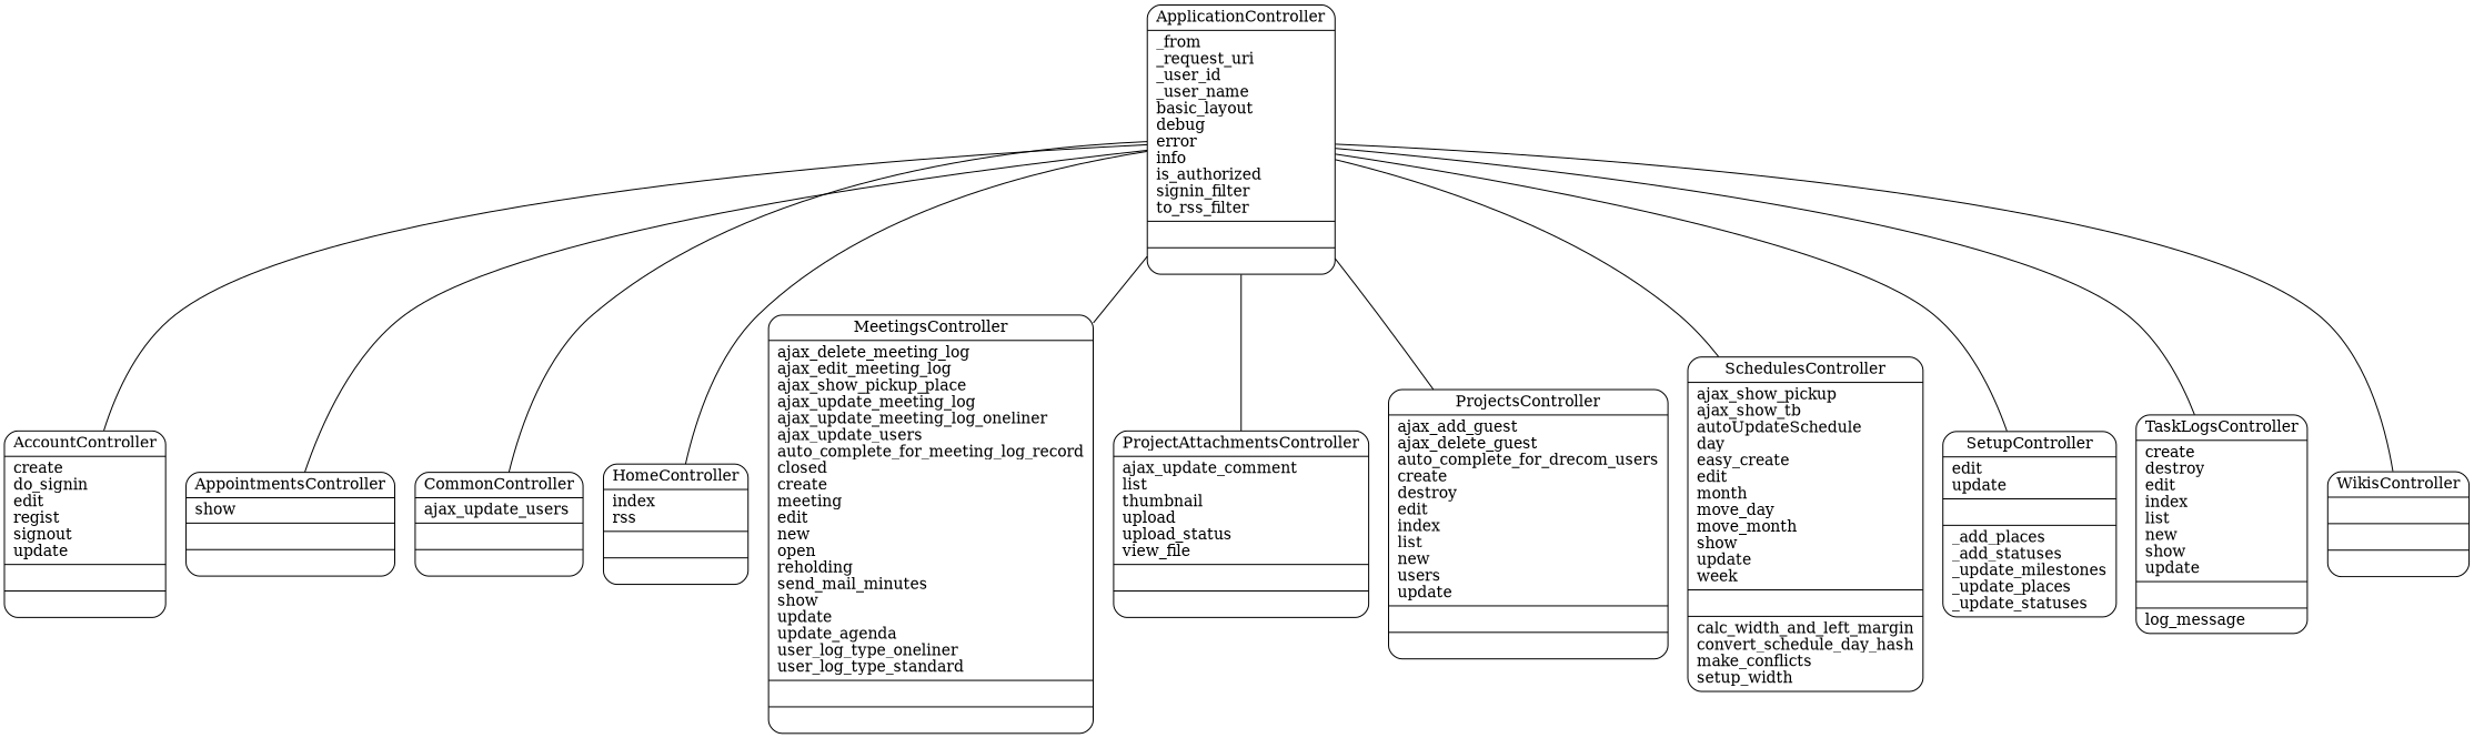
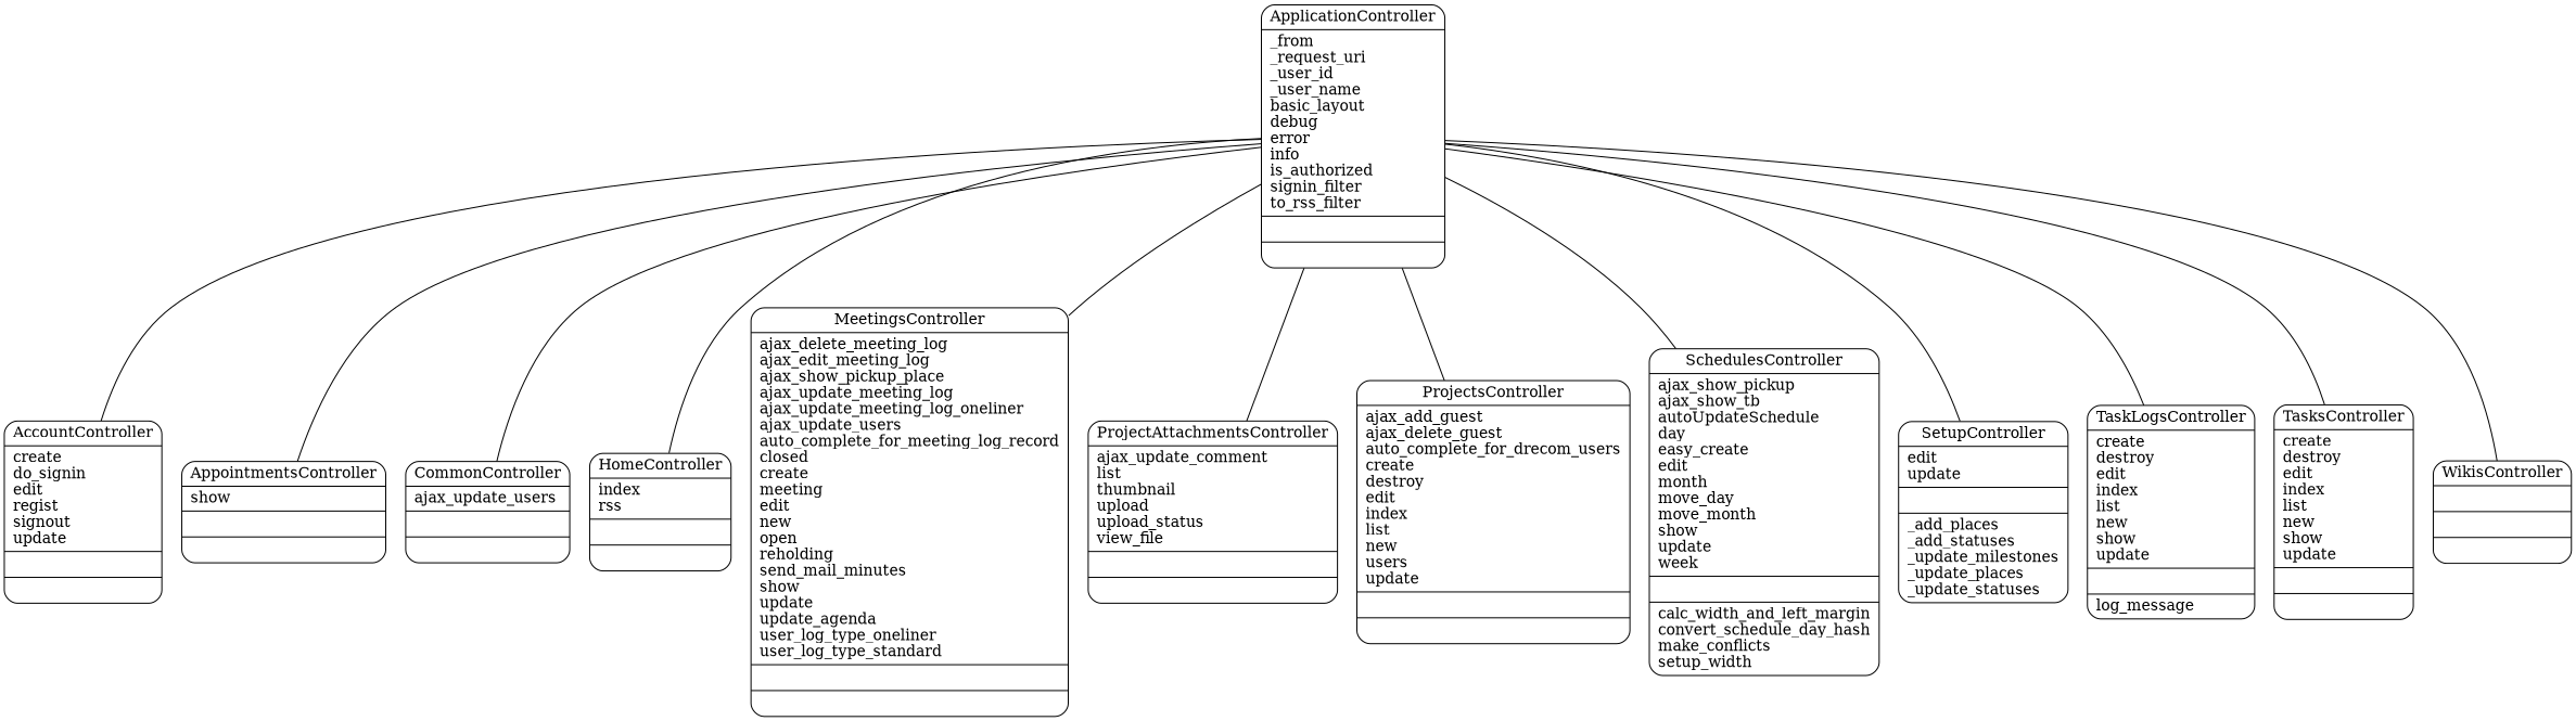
  digraph {
    splines=true
    node [shape=Mrecord]
    edge [arrowhead=none arrowtail=onormal]
    n1 [label="{AccountController|create\ldo_signin\ledit\lregist\lsignout\lupdate\l|\l|\l}"]
    n2 [label="{AppointmentsController|show\l|\l|\l}"]
    n3 [label="{CommonController|ajax_update_users\l|\l|\l}"]
    n4 [label="{HomeController|index\lrss\l|\l|\l}"]
    n5 [label="{MeetingsController|ajax_delete_meeting_log\lajax_edit_meeting_log\lajax_show_pickup_place\lajax_update_meeting_log\lajax_update_meeting_log_oneliner\lajax_update_users\lauto_complete_for_meeting_log_record\lclosed\lcreate\lmeeting\ledit\lnew\lopen\lreholding\lsend_mail_minutes\lshow\lupdate\lupdate_agenda\luser_log_type_oneliner\luser_log_type_standard\l|\l|\l}"]
    n6 [label="{ProjectAttachmentsController|ajax_update_comment\llist\lthumbnail\lupload\lupload_status\lview_file\l|\l|\l}"]
    n7 [label="{ProjectsController|ajax_add_guest\lajax_delete_guest\lauto_complete_for_drecom_users\lcreate\ldestroy\ledit\lindex\llist\lnew\lusers\lupdate\l|\l|\l}"]
    n8 [label="{SchedulesController|ajax_show_pickup\lajax_show_tb\lautoUpdateSchedule\lday\leasy_create\ledit\lmonth\lmove_day\lmove_month\lshow\lupdate\lweek\l|\l|calc_width_and_left_margin\lconvert_schedule_day_hash\lmake_conflicts\lsetup_width\l}"]
    n9 [label="{SetupController|edit\lupdate\l|\l|_add_places\l_add_statuses\l_update_milestones\l_update_places\l_update_statuses\l}"]
    n10 [label="{TaskLogsController|create\ldestroy\ledit\lindex\llist\lnew\lshow\lupdate\l|\l|log_message\l}"]
+   n11 [label="{TasksController|create\ldestroy\ledit\lindex\llist\lnew\lshow\lupdate\l|\l|\l}"]
    n12 [label="{WikisController|\l|\l|\l}"]
    n13 [label="{ApplicationController|_from\l_request_uri\l_user_id\l_user_name\lbasic_layout\ldebug\lerror\linfo\lis_authorized\lsignin_filter\lto_rss_filter\l|\l|\l}"]
    n13 -> n1
    n13 -> n2
    n13 -> n3
    n13 -> n4
    n13 -> n5
    n13 -> n6
    n13 -> n7
    n13 -> n8
    n13 -> n9
    n13 -> n10
+   n13 -> n11
    n13 -> n12
  }
